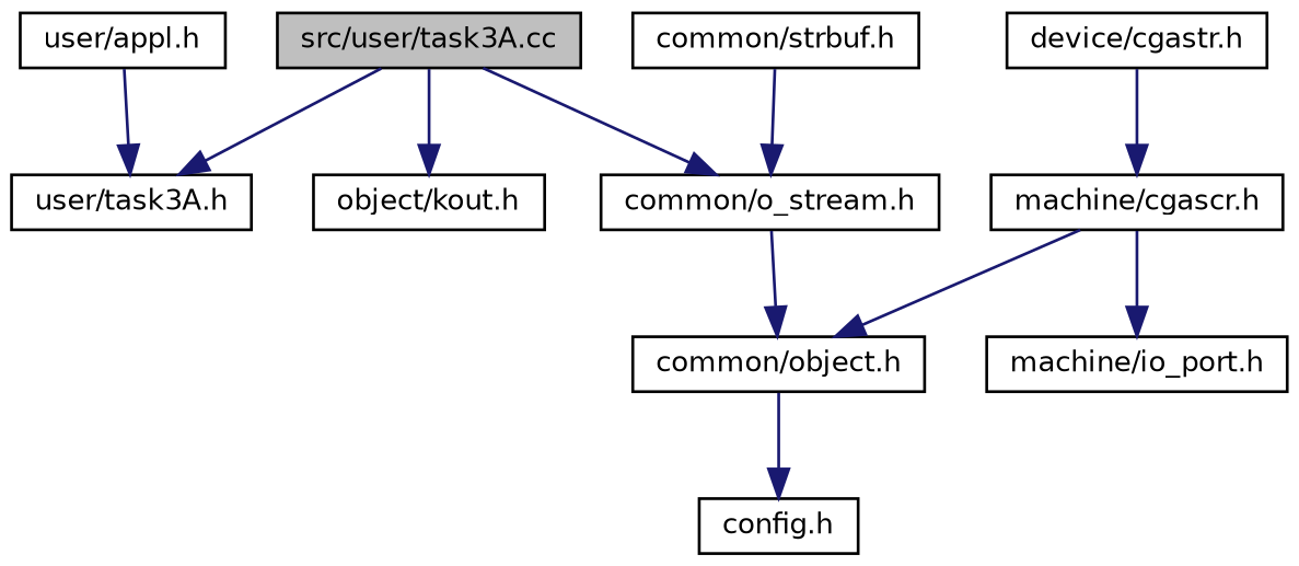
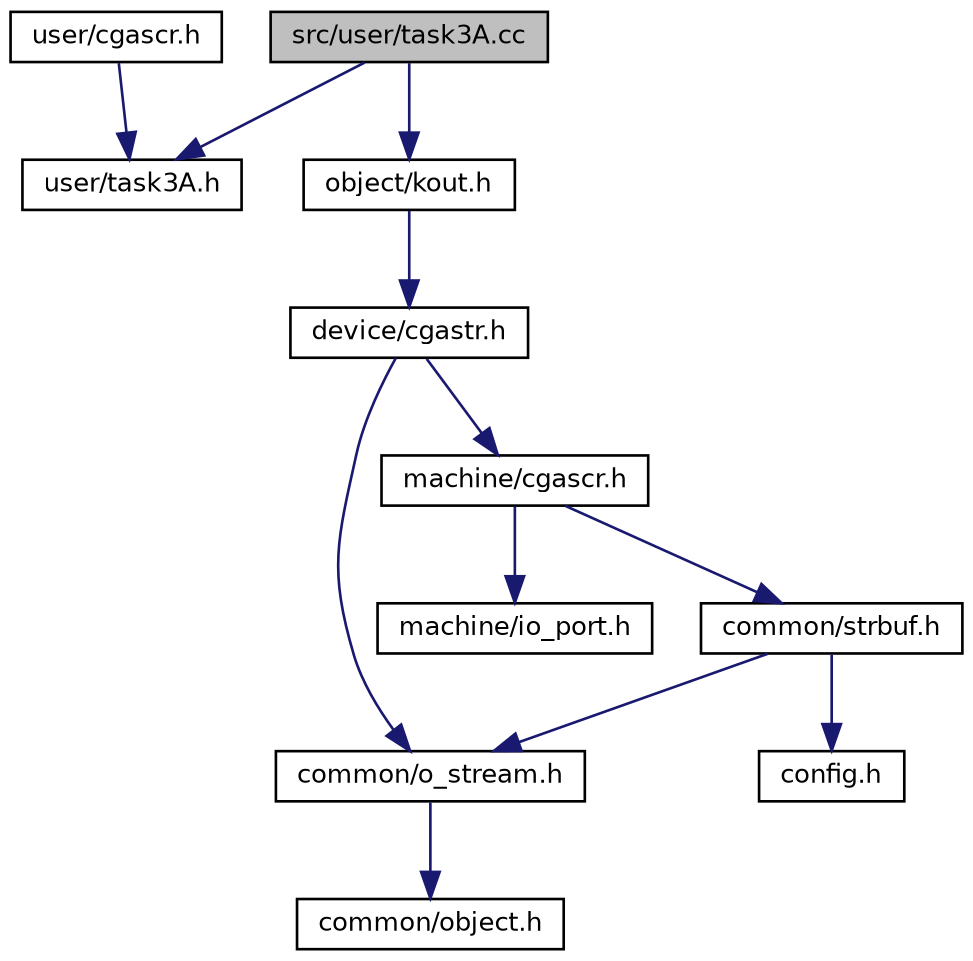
  digraph {
    node [color=black fontname=Helvetica fontsize=10 shape=record]
    edge [color=midnightblue fontname=Helvetica fontsize=10 labelfontname=Helvetica labelfontsize=10 style=solid]
    n1 [fillcolor=grey75 fontcolor=black height=0.2 label="src/user/task3A.cc" style=filled width=0.4]
    n2 [height=0.2 label="user/task3A.h" width=0.4]
    n3 [height=0.2 label="object/kout.h" width=0.4]
    n4 [height=0.2 label="device/cgastr.h" width=0.4]
-   n5 [height=0.2 label="user/appl.h" width=0.4]
+   n5 [height=0.2 label="user/cgascr.h" width=0.4]
    n6 [height=0.2 label="common/o_stream.h" width=0.4]
    n7 [height=0.2 label="machine/cgascr.h" width=0.4]
    n8 [height=0.2 label="common/object.h" width=0.4]
    n9 [height=0.2 label="machine/io_port.h" width=0.4]
    n10 [height=0.2 label="common/strbuf.h" width=0.4]
    n11 [height=0.2 label="config.h" width=0.4]
    n1 -> n2
    n1 -> n3
-   n1 -> n6
+   n3 -> n4
+   n4 -> n6
    n4 -> n7
    n5 -> n2
    n6 -> n8
-   n7 -> n8
+   n7 -> n10
    n7 -> n9
    n10 -> n6
-   n8 -> n11
+   n10 -> n11
  }
